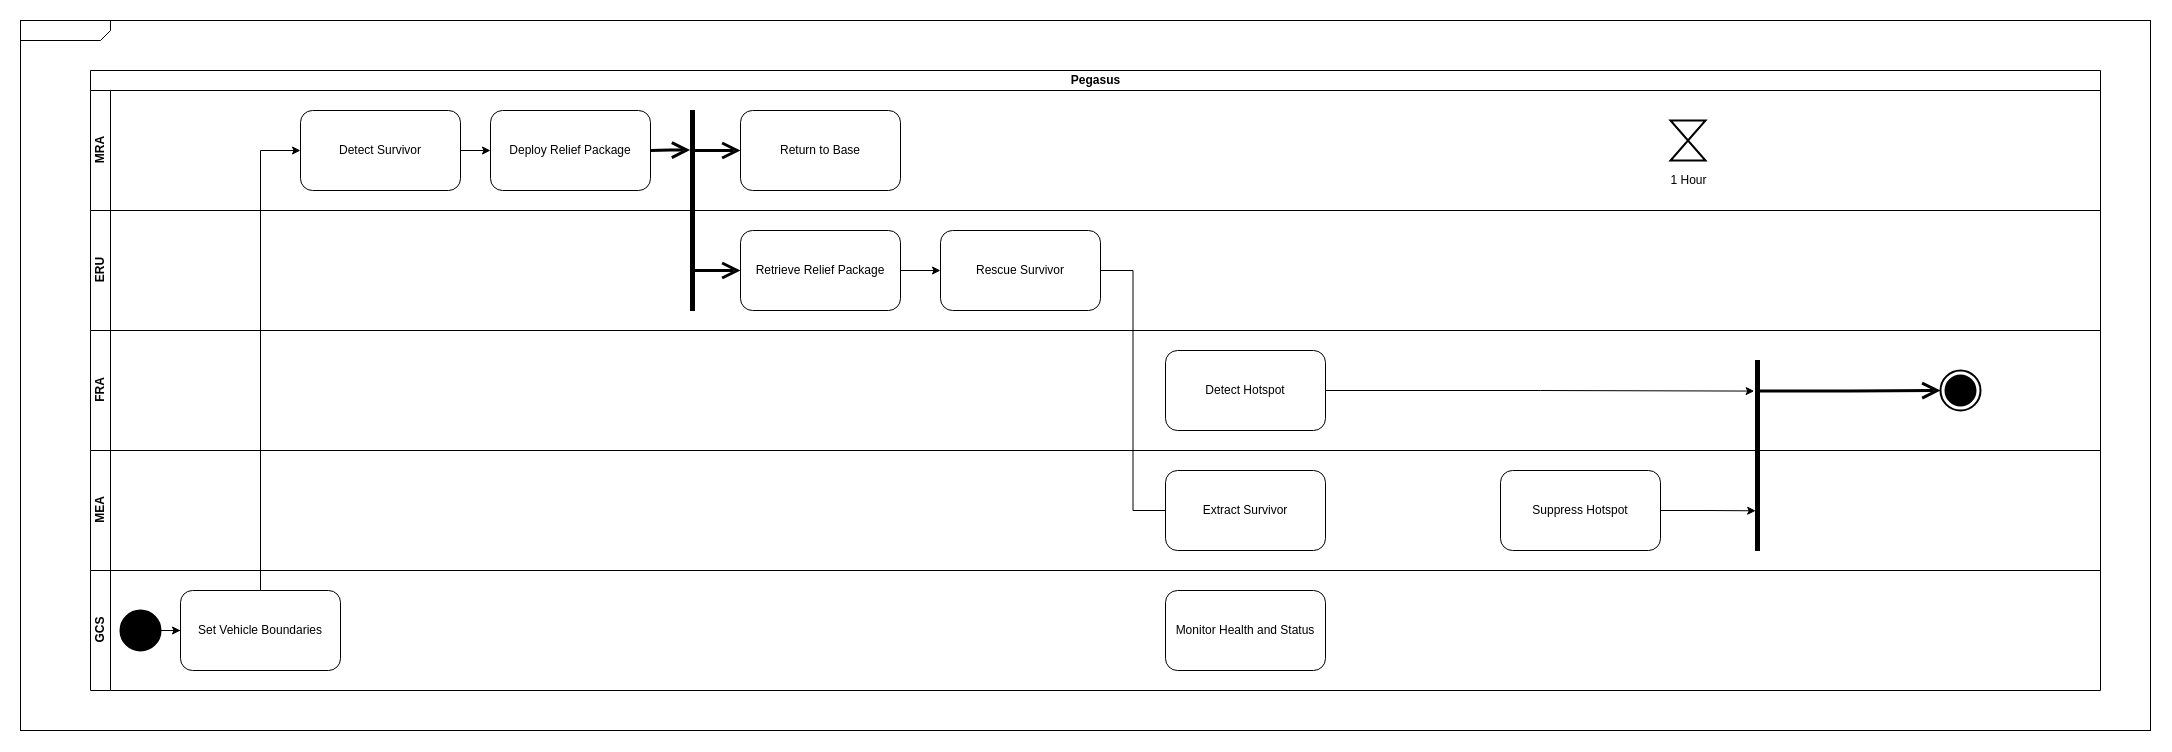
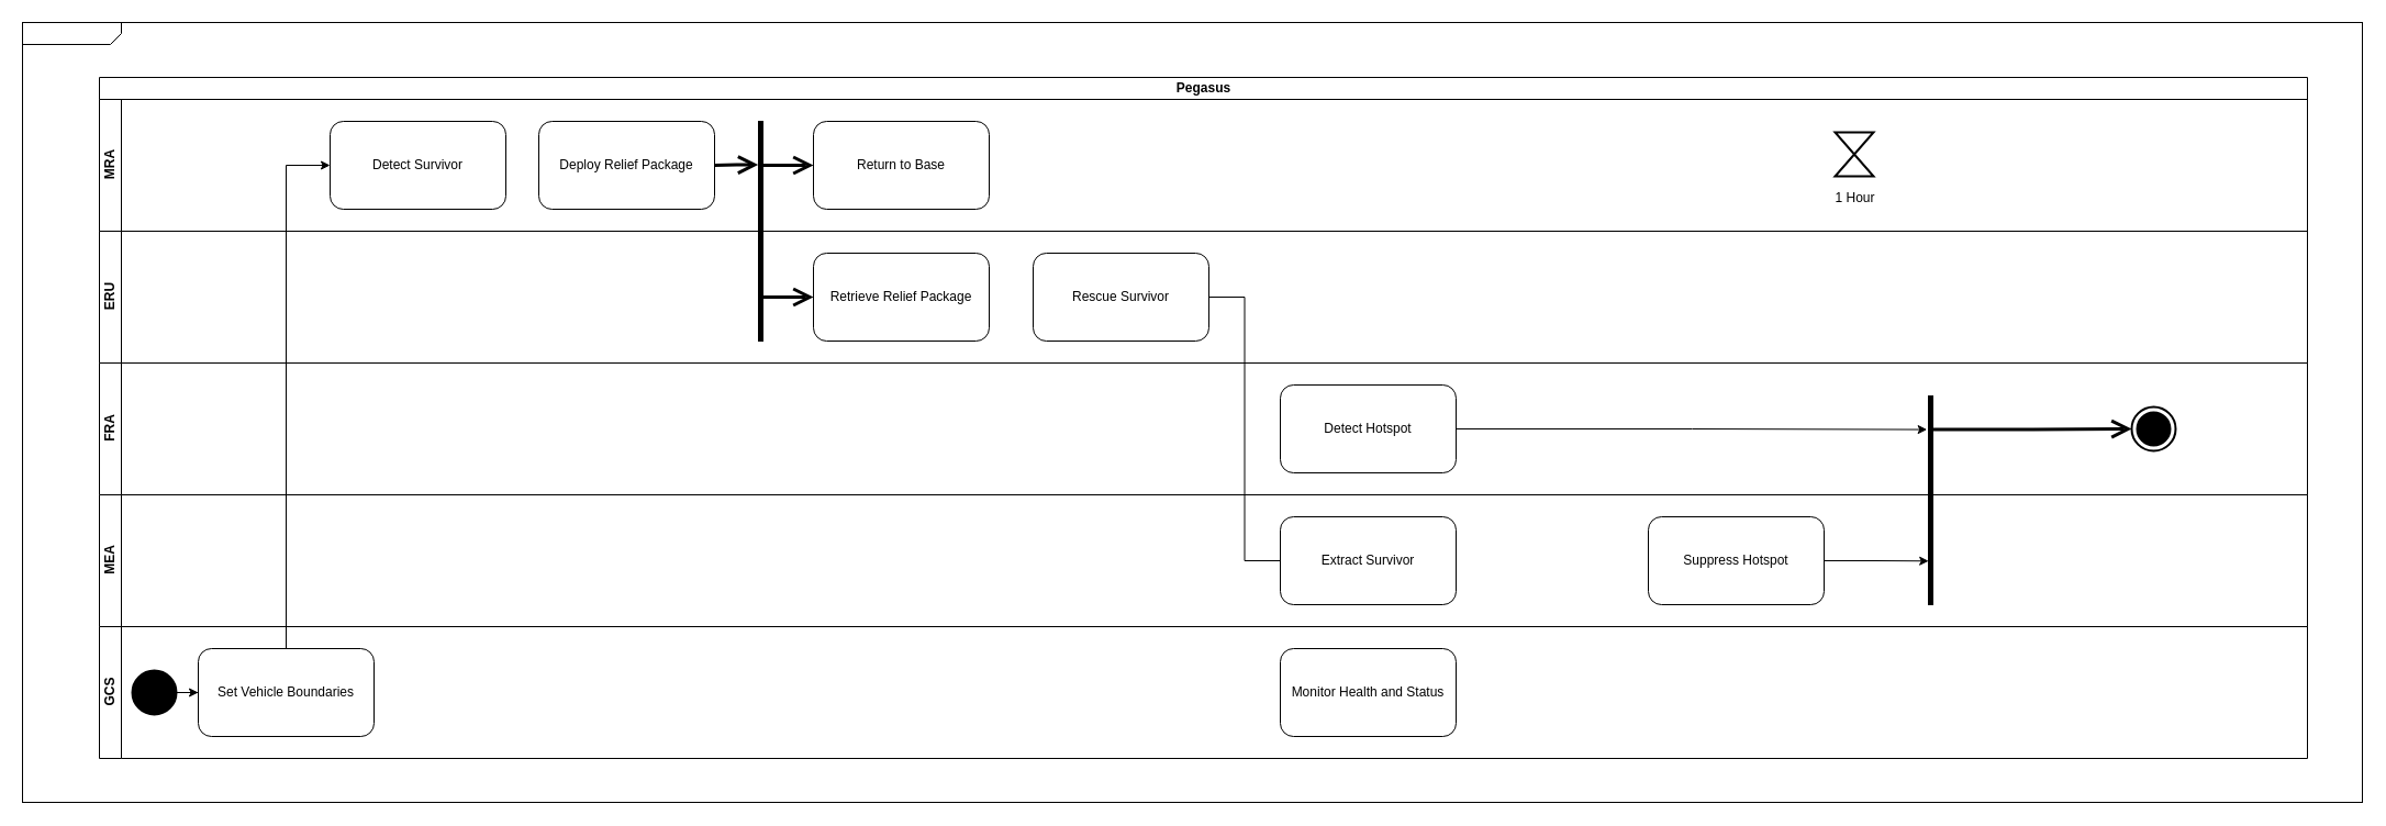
  <mxCell id="0" />
  <mxCell id="1" parent="0" />
  <mxCell id="2" value="" style="html=1;shape=mxgraph.sysml.package;html=1;overflow=fill;whiteSpace=wrap;movable=0;resizable=0;rotatable=0;deletable=0;editable=0;locked=1;connectable=0;" vertex="1" parent="1"><mxGeometry x="20" y="20" width="2130" height="710" as="geometry" /></mxCell>
  <mxCell id="3" value="Pegasus" style="swimlane;childLayout=stackLayout;resizeParent=1;resizeParentMax=0;horizontal=1;startSize=20;horizontalStack=0;html=1;" vertex="1" parent="1"><mxGeometry x="90" y="70" width="2010" height="140" as="geometry" /></mxCell>
  <mxCell id="4" value="MRA" style="swimlane;startSize=20;horizontal=0;html=1;" vertex="1" parent="3"><mxGeometry y="20" width="2010" height="120" as="geometry" /></mxCell>
  <mxCell id="5" value="ERU" style="swimlane;startSize=20;horizontal=0;html=1;" vertex="1" parent="4"><mxGeometry y="120" width="2010" height="120" as="geometry" /></mxCell>
  <mxCell id="6" value="" style="edgeStyle=elbowEdgeStyle;html=1;elbow=vertical;endArrow=open;rounded=0;strokeWidth=3;endSize=12;" edge="1" parent="5" target="25"><mxGeometry relative="1" as="geometry"><mxPoint x="780" y="60" as="targetPoint" /><mxPoint x="604" y="59.996" as="sourcePoint" /></mxGeometry></mxCell>
  <mxCell id="7" value="Rescue Survivor" style="shape=rect;html=1;rounded=1;whiteSpace=wrap;align=center;" vertex="1" parent="5"><mxGeometry x="850" y="20" width="160" height="80" as="geometry" /></mxCell>
  <mxCell id="8" value="FRA" style="swimlane;startSize=20;horizontal=0;html=1;" vertex="1" parent="5"><mxGeometry y="120" width="2010" height="120" as="geometry" /></mxCell>
  <mxCell id="9" value="" style="html=1;shape=mxgraph.sysml.actFinal;strokeWidth=2;verticalLabelPosition=bottom;verticalAlignment=top;" vertex="1" parent="8"><mxGeometry x="1850" y="40" width="40" height="40" as="geometry" /></mxCell>
  <mxCell id="10" value="" style="edgeStyle=elbowEdgeStyle;html=1;elbow=vertical;endArrow=open;rounded=0;strokeWidth=3;endSize=12;" edge="1" parent="4" target="31"><mxGeometry relative="1" as="geometry"><mxPoint x="640" y="60" as="targetPoint" /><mxPoint x="604" y="59.996" as="sourcePoint" /></mxGeometry></mxCell>
  <mxCell id="11" value="1 Hour" style="html=1;shape=mxgraph.sysml.timeEvent;strokeWidth=2;verticalLabelPosition=bottom;verticalAlignment=top;" vertex="1" parent="4"><mxGeometry x="1580" y="30" width="35" height="40" as="geometry" /></mxCell>
  <mxCell id="12" value="MEA" style="swimlane;startSize=20;horizontal=0;html=1;" vertex="1" parent="1"><mxGeometry x="90" y="450" width="2010" height="120" as="geometry" /></mxCell>
  <mxCell id="13" value="Suppress Hotspot" style="shape=rect;html=1;rounded=1;whiteSpace=wrap;align=center;" vertex="1" parent="12"><mxGeometry x="1410" y="20" width="160" height="80" as="geometry" /></mxCell>
  <mxCell id="14" value="GCS" style="swimlane;startSize=20;horizontal=0;html=1;" vertex="1" parent="1"><mxGeometry x="90" y="570" width="2010" height="120" as="geometry" /></mxCell>
  <mxCell id="15" value="Monitor Health and Status" style="shape=rect;html=1;rounded=1;whiteSpace=wrap;align=center;" vertex="1" parent="14"><mxGeometry x="1075" y="20" width="160" height="80" as="geometry" /></mxCell>
  <mxCell id="16" value="Set Vehicle Boundaries" style="shape=rect;html=1;rounded=1;whiteSpace=wrap;align=center;" vertex="1" parent="14"><mxGeometry x="90" y="20" width="160" height="80" as="geometry" /></mxCell>
- <mxCell id="17" style="edgeStyle=orthogonalEdgeStyle;rounded=0;orthogonalLoop=1;jettySize=auto;html=1;entryX=0;entryY=0.5;entryDx=0;entryDy=0;" edge="1" parent="1" source="18" target="21"><mxGeometry relative="1" as="geometry" /></mxCell>
  <mxCell id="18" value="Detect Survivor" style="shape=rect;html=1;rounded=1;whiteSpace=wrap;align=center;" vertex="1" parent="1"><mxGeometry x="300" y="110" width="160" height="80" as="geometry" /></mxCell>
  <mxCell id="19" style="edgeStyle=orthogonalEdgeStyle;rounded=0;orthogonalLoop=1;jettySize=auto;html=1;entryX=-0.327;entryY=0.161;entryDx=0;entryDy=0;entryPerimeter=0;" edge="1" parent="1" source="20" target="27"><mxGeometry relative="1" as="geometry"><mxPoint x="1530" y="390" as="targetPoint" /></mxGeometry></mxCell>
  <mxCell id="20" value="Detect Hotspot" style="shape=rect;html=1;rounded=1;whiteSpace=wrap;align=center;" vertex="1" parent="1"><mxGeometry x="1165" y="350" width="160" height="80" as="geometry" /></mxCell>
  <mxCell id="21" value="Deploy Relief Package" style="shape=rect;html=1;rounded=1;whiteSpace=wrap;align=center;" vertex="1" parent="1"><mxGeometry x="490" y="110" width="160" height="80" as="geometry" /></mxCell>
  <mxCell id="22" value="" style="shape=rect;html=1;fillColor=strokeColor;verticalLabelPosition=bottom;verticalAlignment=top;" vertex="1" parent="1"><mxGeometry x="690" y="110" width="4" height="200" as="geometry" /></mxCell>
  <mxCell id="23" value="" style="edgeStyle=elbowEdgeStyle;html=1;elbow=horizontal;endArrow=none;rounded=0;startArrow=open;strokeWidth=3;startSize=12;exitX=-0.086;exitY=0.198;exitDx=0;exitDy=0;exitPerimeter=0;" edge="1" source="22" parent="1"><mxGeometry relative="1" as="geometry"><mxPoint x="650" y="150" as="targetPoint" /></mxGeometry></mxCell>
- <mxCell id="24" style="edgeStyle=orthogonalEdgeStyle;rounded=0;orthogonalLoop=1;jettySize=auto;html=1;entryX=0;entryY=0.5;entryDx=0;entryDy=0;" edge="1" parent="1" source="25" target="7"><mxGeometry relative="1" as="geometry" /></mxCell>
  <mxCell id="25" value="Retrieve Relief Package" style="shape=rect;html=1;rounded=1;whiteSpace=wrap;align=center;" vertex="1" parent="1"><mxGeometry x="740" y="230" width="160" height="80" as="geometry" /></mxCell>
  <mxCell id="26" value="Extract Survivor" style="shape=rect;html=1;rounded=1;whiteSpace=wrap;align=center;" vertex="1" parent="1"><mxGeometry x="1165" y="470" width="160" height="80" as="geometry" /></mxCell>
  <mxCell id="27" value="" style="shape=rect;html=1;fillColor=strokeColor;verticalLabelPosition=bottom;labelBackgroundColor=#ffffff;verticalAlign=top;" vertex="1" parent="1"><mxGeometry x="1755" y="360" width="4" height="190" as="geometry" /></mxCell>
  <mxCell id="28" style="edgeStyle=orthogonalEdgeStyle;rounded=0;orthogonalLoop=1;jettySize=auto;html=1;" edge="1" parent="1" source="29" target="16"><mxGeometry relative="1" as="geometry" /></mxCell>
  <mxCell id="29" value="" style="shape=ellipse;html=1;fillColor=strokeColor;strokeWidth=2;verticalLabelPosition=bottom;verticalAlignment=top;perimeter=ellipsePerimeter;" vertex="1" parent="1"><mxGeometry x="120" y="610" width="40" height="40" as="geometry" /></mxCell>
  <mxCell id="30" style="edgeStyle=orthogonalEdgeStyle;rounded=0;orthogonalLoop=1;jettySize=auto;html=1;entryX=0;entryY=0.5;entryDx=0;entryDy=0;" edge="1" parent="1" source="16" target="18"><mxGeometry relative="1" as="geometry" /></mxCell>
  <mxCell id="31" value="Return t&lt;span style=&quot;background-color: initial;&quot;&gt;o Base&lt;/span&gt;" style="shape=rect;html=1;rounded=1;whiteSpace=wrap;align=center;" vertex="1" parent="1"><mxGeometry x="740" y="110" width="160" height="80" as="geometry" /></mxCell>
  <mxCell id="32" style="edgeStyle=orthogonalEdgeStyle;rounded=0;orthogonalLoop=1;jettySize=auto;html=1;entryX=0.043;entryY=0.791;entryDx=0;entryDy=0;entryPerimeter=0;" edge="1" parent="1" source="13" target="27"><mxGeometry relative="1" as="geometry" /></mxCell>
  <mxCell id="33" style="edgeStyle=orthogonalEdgeStyle;rounded=0;orthogonalLoop=1;jettySize=auto;html=1;entryX=0;entryY=0.5;entryDx=0;entryDy=0;endArrow=none;" edge="1" parent="1" source="7" target="26"><mxGeometry relative="1" as="geometry" /></mxCell>
  <mxCell id="34" value="" style="edgeStyle=elbowEdgeStyle;html=1;elbow=horizontal;rounded=0;endArrow=open;strokeWidth=3;endSize=12;exitX=1.078;exitY=0.16;exitDx=0;exitDy=0;exitPerimeter=0;entryX=0;entryY=0.5;entryDx=0;entryDy=0;entryPerimeter=0;" edge="1" source="27" parent="1" target="9"><mxGeometry relative="1" as="geometry"><mxPoint x="1919.38" y="310" as="targetPoint" /><mxPoint x="1759" y="387.14" as="sourcePoint" /></mxGeometry></mxCell>
